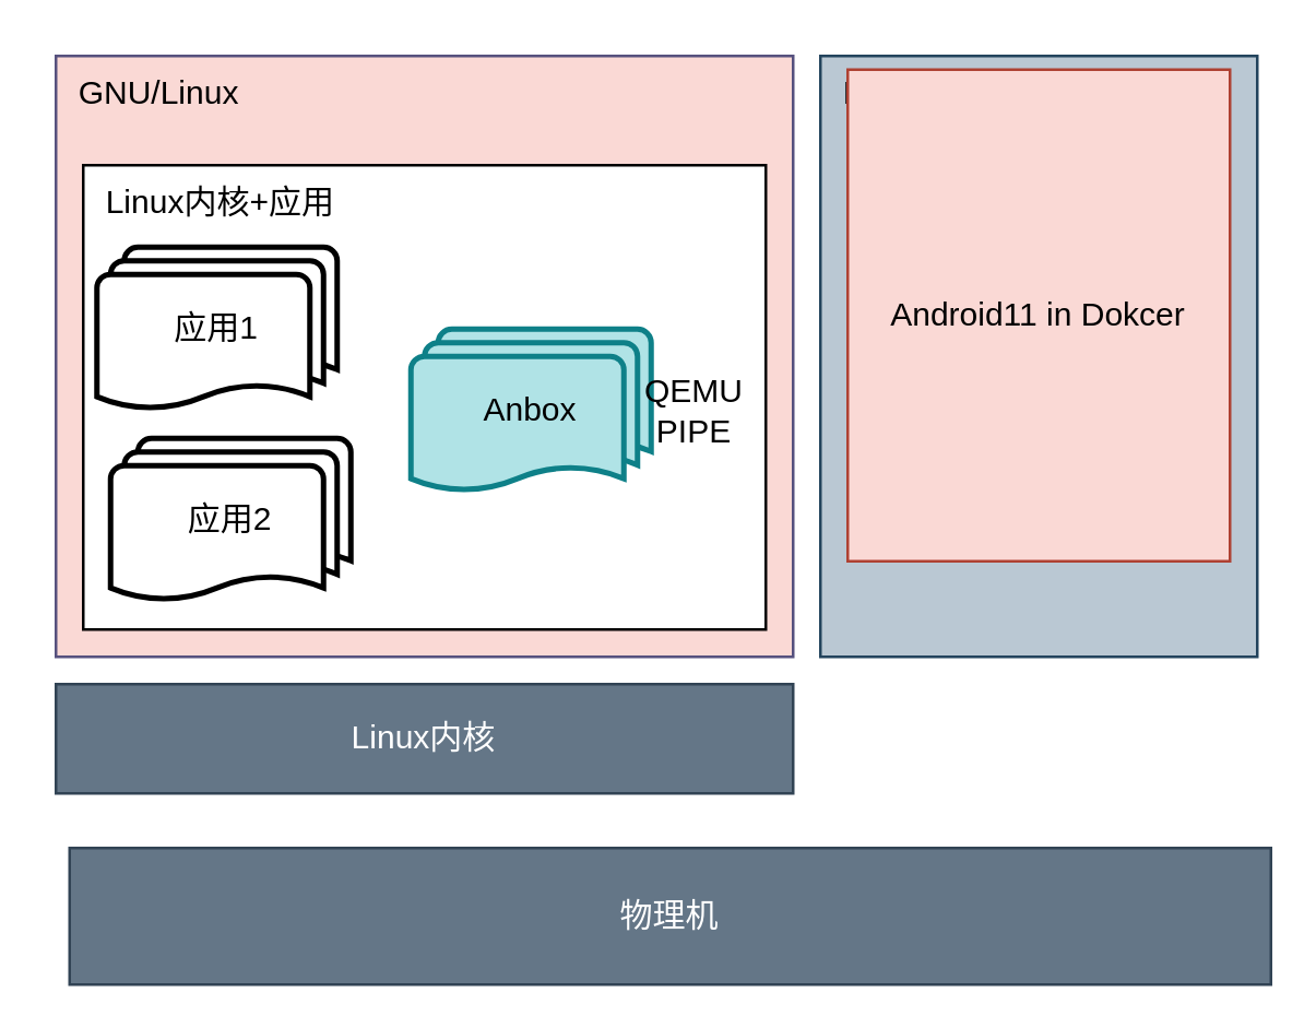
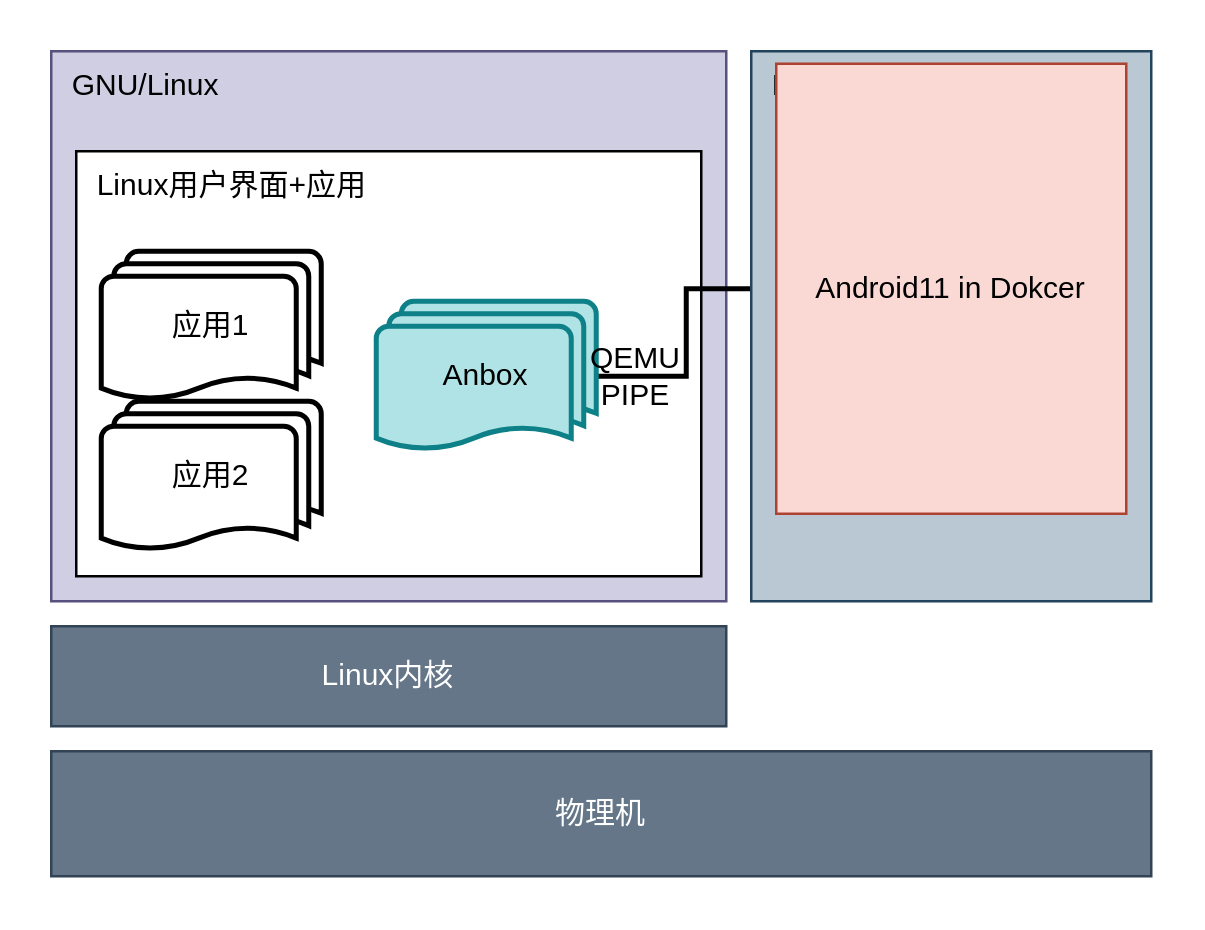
  <mxCell id="0" />
  <mxCell id="1" parent="0" />
  <mxCell id="2" value="Linux内核" style="rounded=0;whiteSpace=wrap;html=1;fillColor=#647687;fontColor=#ffffff;strokeColor=#314354;align=center;horizontal=1;verticalAlign=middle;" parent="1" vertex="1"><mxGeometry x="20" y="250" width="270" height="40" as="geometry" /></mxCell>
- <mxCell id="3" value="物理机" style="rounded=0;whiteSpace=wrap;html=1;fillColor=#647687;fontColor=#ffffff;strokeColor=#314354;" parent="1" vertex="1"><mxGeometry x="25" y="310" width="440" height="50" as="geometry" /></mxCell>
- <mxCell id="4" value="&amp;nbsp; GNU/Linux" style="rounded=0;whiteSpace=wrap;html=1;fillColor=#fad9d5;strokeColor=#56517e;align=left;verticalAlign=top;" parent="1" vertex="1"><mxGeometry x="20" y="20" width="270" height="220" as="geometry" /></mxCell>
- <mxCell id="5" value="&amp;nbsp; Linux内核+应用" style="rounded=0;whiteSpace=wrap;html=1;align=left;verticalAlign=top;" parent="1" vertex="1"><mxGeometry x="30" y="60" width="250" height="170" as="geometry" /></mxCell>
- <mxCell id="6" value="应用1" style="strokeWidth=2;html=1;shape=mxgraph.flowchart.multi-document;whiteSpace=wrap;" parent="1" vertex="1"><mxGeometry x="35" y="90" width="88" height="60" as="geometry" /></mxCell>
+ <mxCell id="3" value="物理机" style="rounded=0;whiteSpace=wrap;html=1;fillColor=#647687;fontColor=#ffffff;strokeColor=#314354;" parent="1" vertex="1"><mxGeometry x="20" y="300" width="440" height="50" as="geometry" /></mxCell>
+ <mxCell id="4" value="&amp;nbsp; GNU/Linux" style="rounded=0;whiteSpace=wrap;html=1;fillColor=#d0cee2;strokeColor=#56517e;align=left;verticalAlign=top;" parent="1" vertex="1"><mxGeometry x="20" y="20" width="270" height="220" as="geometry" /></mxCell>
+ <mxCell id="5" value="&amp;nbsp; Linux用户界面+应用" style="rounded=0;whiteSpace=wrap;html=1;align=left;verticalAlign=top;" parent="1" vertex="1"><mxGeometry x="30" y="60" width="250" height="170" as="geometry" /></mxCell>
+ <mxCell id="6" value="应用1" style="strokeWidth=2;html=1;shape=mxgraph.flowchart.multi-document;whiteSpace=wrap;" parent="1" vertex="1"><mxGeometry x="40" y="100" width="88" height="60" as="geometry" /></mxCell>
+ <mxCell id="7" style="edgeStyle=orthogonalEdgeStyle;rounded=0;orthogonalLoop=1;jettySize=auto;html=1;startArrow=none;startFill=0;endArrow=none;endFill=0;strokeWidth=2;" parent="1" source="8" target="11" edge="1"><mxGeometry relative="1" as="geometry" /></mxCell>
  <mxCell id="8" value="Anbox" style="strokeWidth=2;html=1;shape=mxgraph.flowchart.multi-document;whiteSpace=wrap;fillColor=#b0e3e6;strokeColor=#0e8088;" parent="1" vertex="1"><mxGeometry x="150" y="120" width="88" height="60" as="geometry" /></mxCell>
  <mxCell id="9" value="应用2" style="strokeWidth=2;html=1;shape=mxgraph.flowchart.multi-document;whiteSpace=wrap;" parent="1" vertex="1"><mxGeometry x="40" y="160" width="88" height="60" as="geometry" /></mxCell>
  <mxCell id="10" value="&amp;nbsp; Docker容器" style="rounded=0;whiteSpace=wrap;html=1;fillColor=#bac8d3;strokeColor=#23445d;align=left;verticalAlign=top;" parent="1" vertex="1"><mxGeometry x="300" y="20" width="160" height="220" as="geometry" /></mxCell>
  <mxCell id="11" value="Android11 in Dokcer" style="rounded=0;whiteSpace=wrap;html=1;fillColor=#fad9d5;strokeColor=#ae4132;" parent="1" vertex="1"><mxGeometry x="310" y="25" width="140" height="180" as="geometry" /></mxCell>
  <mxCell id="12" value="QEMU&lt;br&gt;PIPE" style="text;html=1;strokeColor=none;fillColor=none;align=center;verticalAlign=middle;whiteSpace=wrap;rounded=0;" parent="1" vertex="1"><mxGeometry x="224" y="135" width="60" height="30" as="geometry" /></mxCell>
